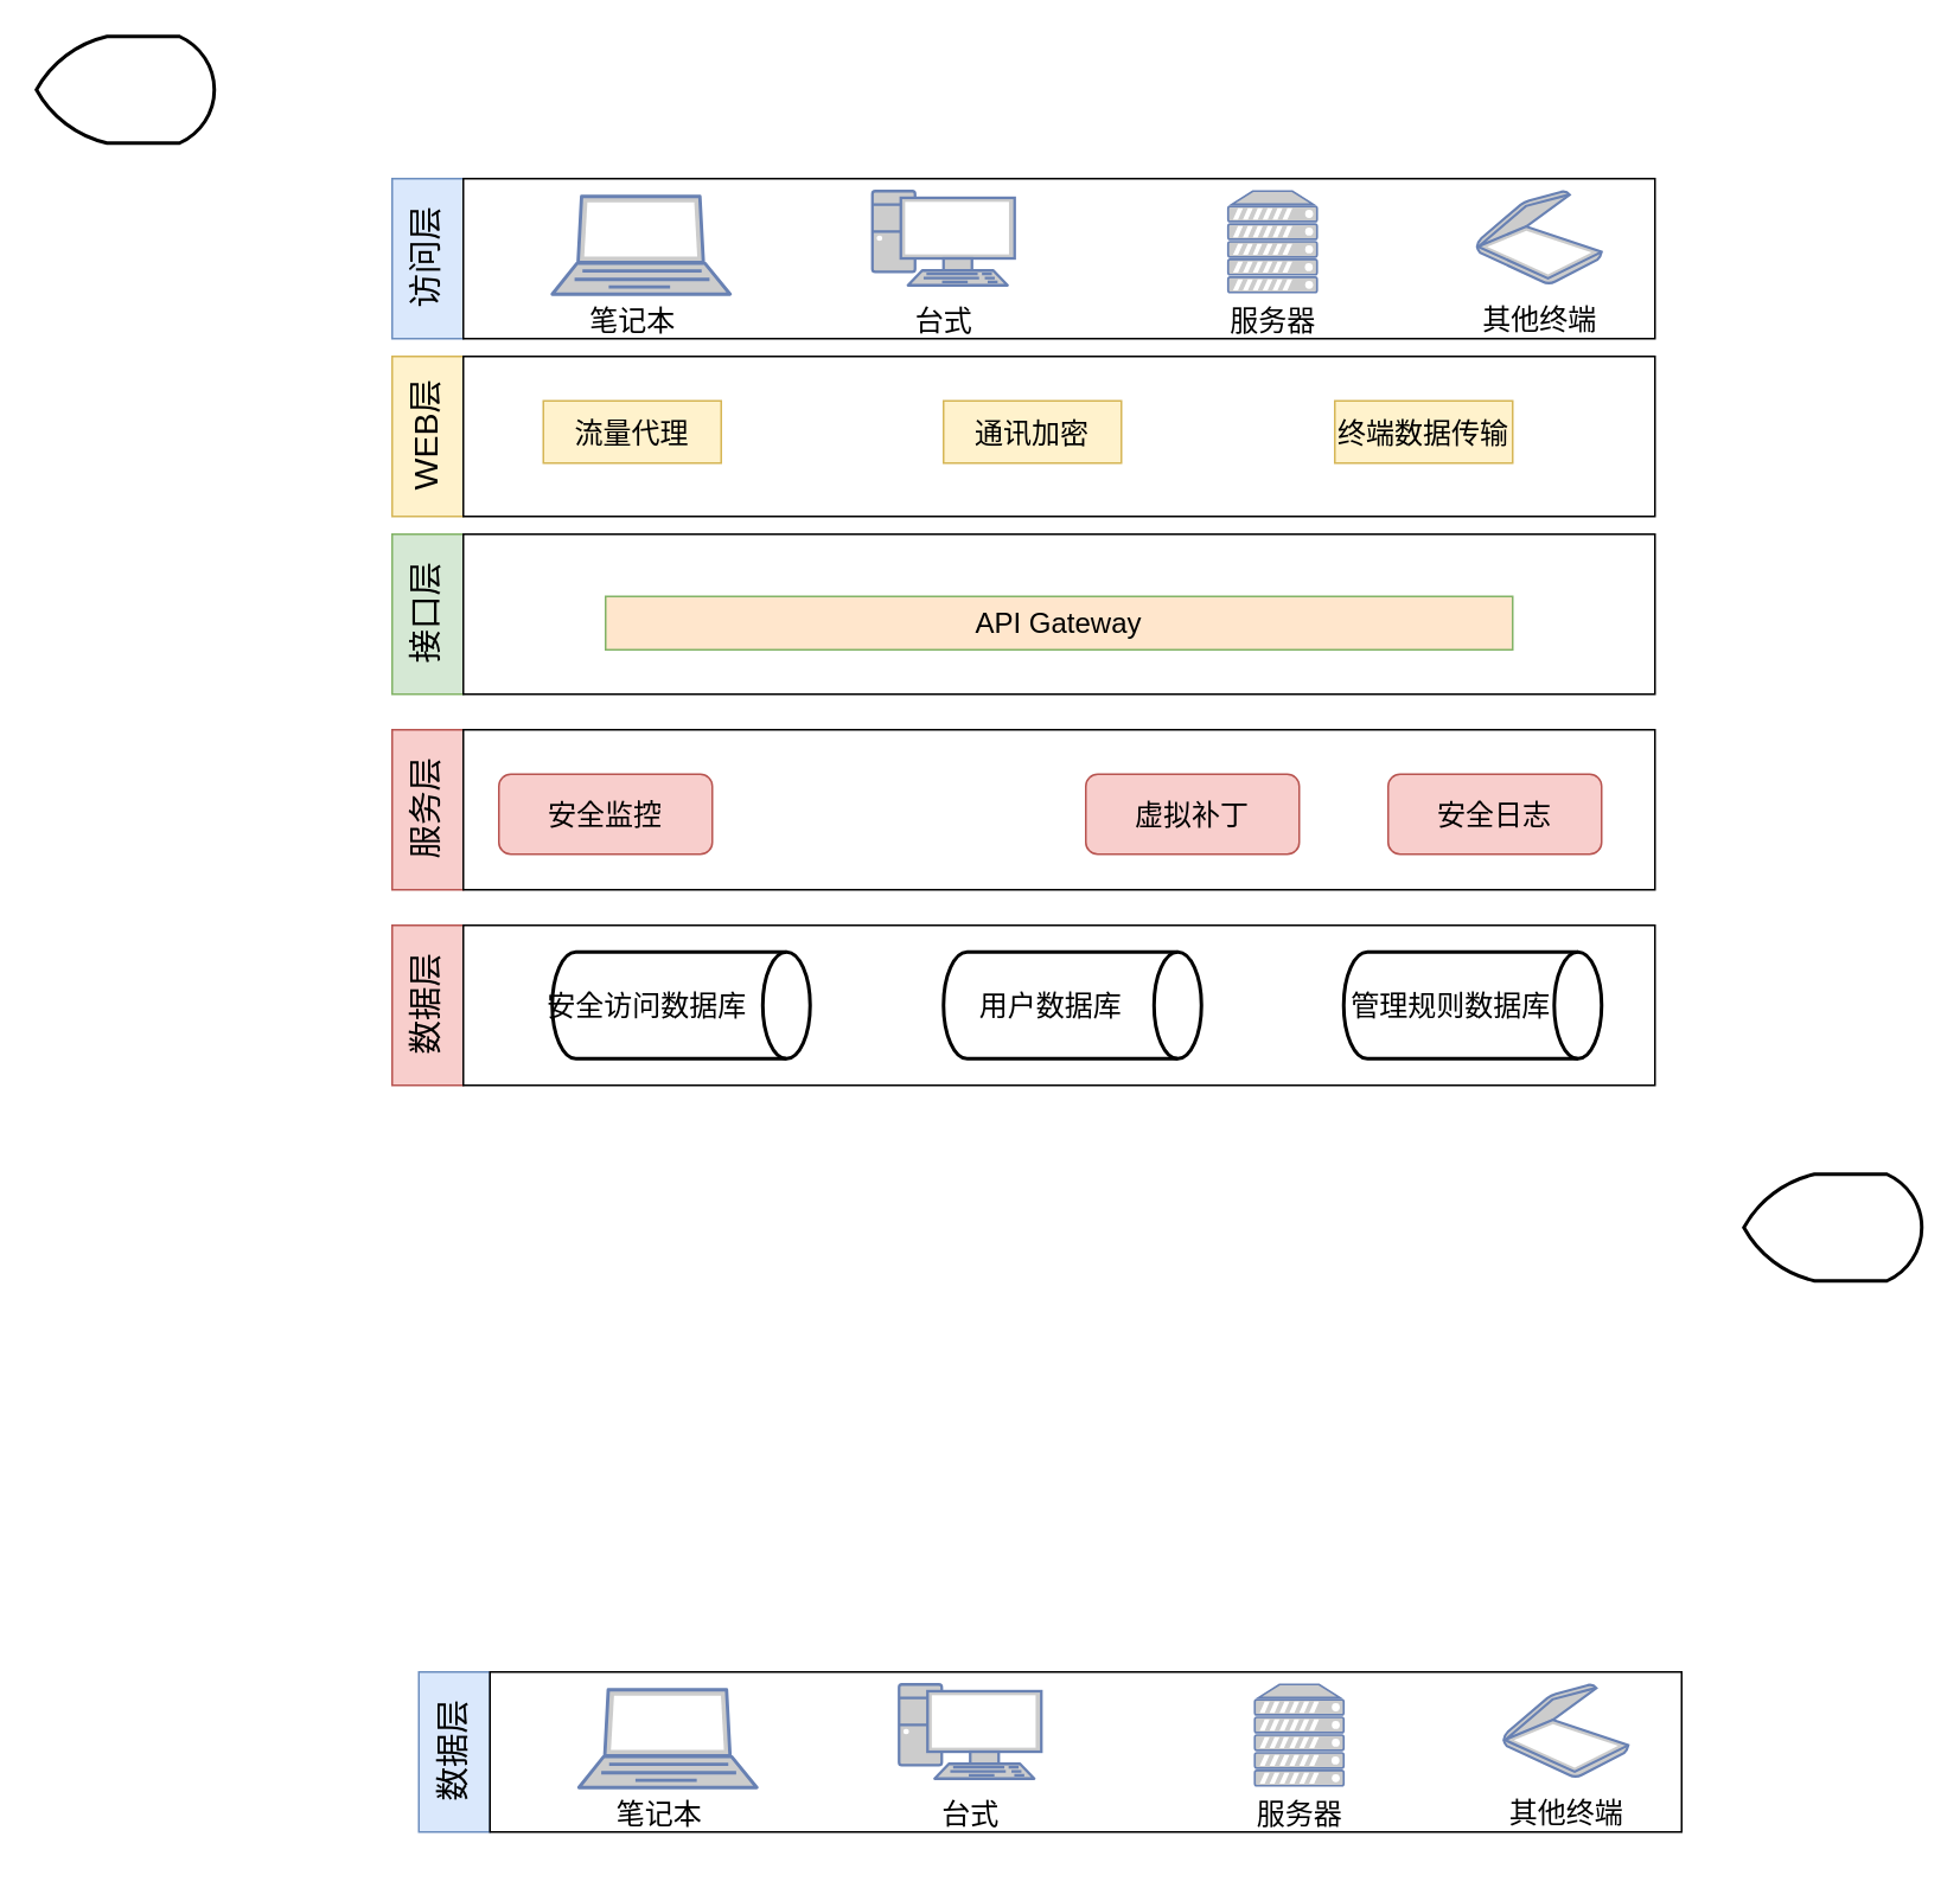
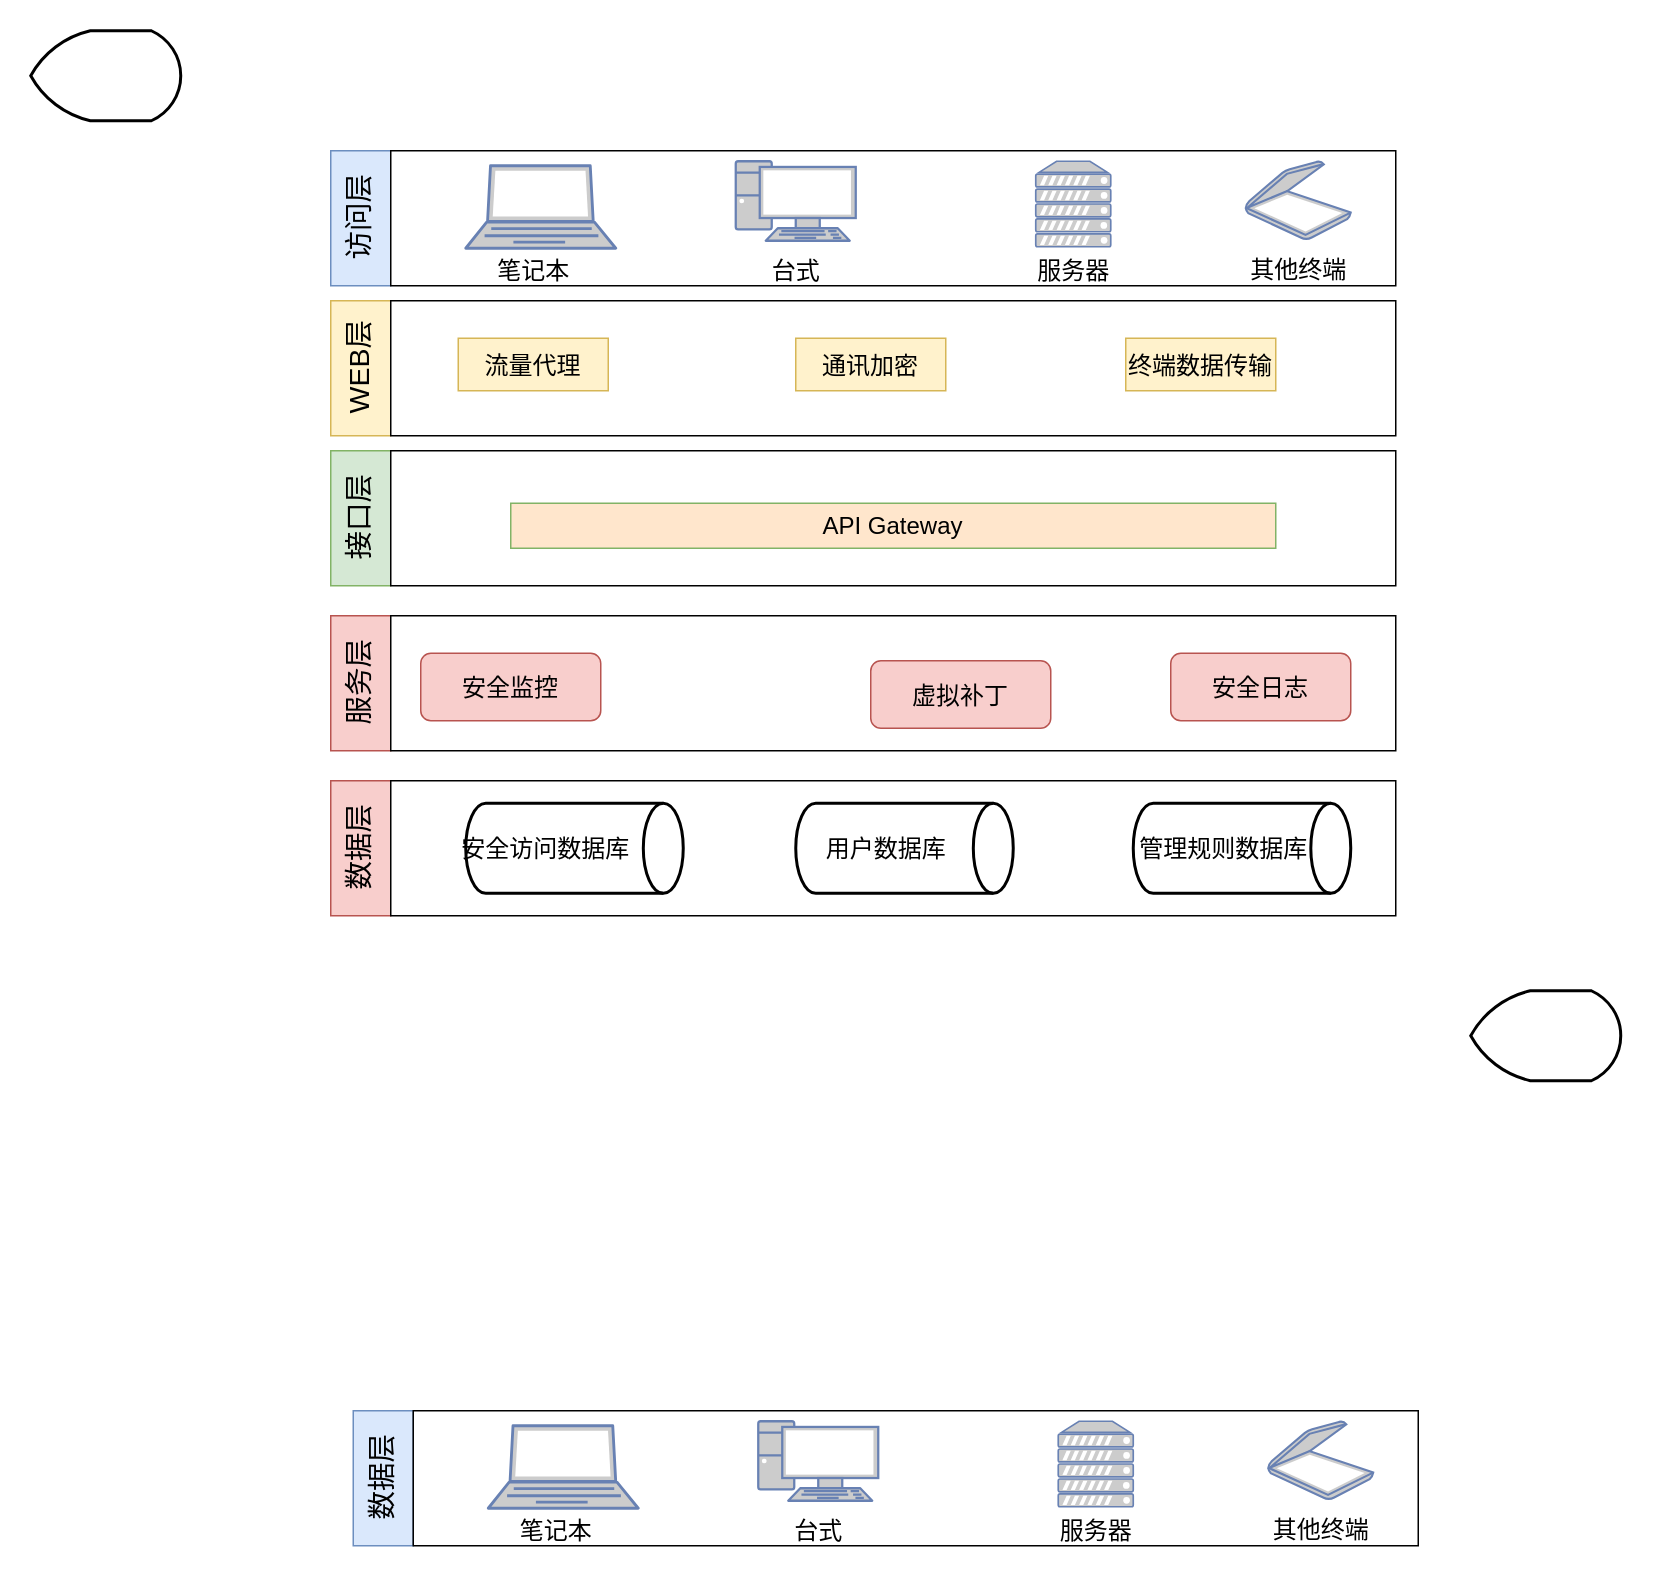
  <mxCell id="0" />
  <mxCell id="1" parent="0" />
  <mxCell id="2" value="" style="rounded=0;whiteSpace=wrap;html=1;fillColor=#dae8fc;strokeColor=#6c8ebf;" vertex="1" parent="1"><mxGeometry x="220" y="100" width="40" height="90" as="geometry" /></mxCell>
  <mxCell id="3" value="" style="rounded=0;whiteSpace=wrap;html=1;" vertex="1" parent="1"><mxGeometry x="260" y="100" width="670" height="90" as="geometry" /></mxCell>
  <mxCell id="4" value="&lt;font style=&quot;font-size: 19px;&quot;&gt;访问层&lt;/font&gt;" style="text;html=1;align=center;verticalAlign=middle;resizable=0;points=[];autosize=1;strokeColor=none;fillColor=none;rotation=-90;" vertex="1" parent="1"><mxGeometry x="200" y="125" width="80" height="40" as="geometry" /></mxCell>
  <mxCell id="5" value="" style="fontColor=#0066CC;verticalAlign=top;verticalLabelPosition=bottom;labelPosition=center;align=center;html=1;outlineConnect=0;fillColor=#CCCCCC;strokeColor=#6881B3;gradientColor=none;gradientDirection=north;strokeWidth=2;shape=mxgraph.networks.laptop;fontSize=19;" vertex="1" parent="1"><mxGeometry x="310" y="110" width="100" height="55" as="geometry" /></mxCell>
  <mxCell id="6" value="&lt;font style=&quot;font-size: 16px;&quot;&gt;笔记本&lt;/font&gt;" style="text;html=1;align=center;verticalAlign=middle;resizable=0;points=[];autosize=1;strokeColor=none;fillColor=none;fontSize=19;" vertex="1" parent="1"><mxGeometry x="320" y="160" width="70" height="40" as="geometry" /></mxCell>
  <mxCell id="7" value="" style="fontColor=#0066CC;verticalAlign=top;verticalLabelPosition=bottom;labelPosition=center;align=center;html=1;outlineConnect=0;fillColor=#CCCCCC;strokeColor=#6881B3;gradientColor=none;gradientDirection=north;strokeWidth=2;shape=mxgraph.networks.pc;fontSize=16;" vertex="1" parent="1"><mxGeometry x="490" y="107" width="80" height="53" as="geometry" /></mxCell>
  <mxCell id="8" value="&lt;font style=&quot;font-size: 16px;&quot;&gt;台式&lt;/font&gt;" style="text;html=1;align=center;verticalAlign=middle;resizable=0;points=[];autosize=1;strokeColor=none;fillColor=none;fontSize=19;" vertex="1" parent="1"><mxGeometry x="500" y="160" width="60" height="40" as="geometry" /></mxCell>
  <mxCell id="9" value="" style="fontColor=#0066CC;verticalAlign=top;verticalLabelPosition=bottom;labelPosition=center;align=center;html=1;outlineConnect=0;fillColor=#CCCCCC;strokeColor=#6881B3;gradientColor=none;gradientDirection=north;strokeWidth=2;shape=mxgraph.networks.server;fontSize=16;" vertex="1" parent="1"><mxGeometry x="690" y="107" width="50" height="57" as="geometry" /></mxCell>
  <mxCell id="10" value="&lt;font style=&quot;font-size: 16px;&quot;&gt;服务器&lt;/font&gt;" style="text;html=1;align=center;verticalAlign=middle;resizable=0;points=[];autosize=1;strokeColor=none;fillColor=none;fontSize=19;" vertex="1" parent="1"><mxGeometry x="680" y="160" width="70" height="40" as="geometry" /></mxCell>
  <mxCell id="11" value="" style="fontColor=#0066CC;verticalAlign=top;verticalLabelPosition=bottom;labelPosition=center;align=center;html=1;outlineConnect=0;fillColor=#CCCCCC;strokeColor=#6881B3;gradientColor=none;gradientDirection=north;strokeWidth=2;shape=mxgraph.networks.scanner;fontSize=16;" vertex="1" parent="1"><mxGeometry x="830" y="107" width="70" height="52" as="geometry" /></mxCell>
  <mxCell id="12" value="&lt;font style=&quot;font-size: 16px;&quot;&gt;其他终端&lt;/font&gt;" style="text;html=1;align=center;verticalAlign=middle;resizable=0;points=[];autosize=1;strokeColor=none;fillColor=none;fontSize=19;" vertex="1" parent="1"><mxGeometry x="820" y="159" width="90" height="40" as="geometry" /></mxCell>
  <mxCell id="13" value="" style="rounded=0;whiteSpace=wrap;html=1;fillColor=#fff2cc;strokeColor=#d6b656;" vertex="1" parent="1"><mxGeometry x="220" y="200" width="40" height="90" as="geometry" /></mxCell>
  <mxCell id="14" value="" style="rounded=0;whiteSpace=wrap;html=1;" vertex="1" parent="1"><mxGeometry x="260" y="200" width="670" height="90" as="geometry" /></mxCell>
  <mxCell id="15" value="&lt;font style=&quot;font-size: 19px;&quot;&gt;WEB层&lt;/font&gt;" style="text;html=1;align=center;verticalAlign=middle;resizable=0;points=[];autosize=1;strokeColor=none;fillColor=none;rotation=-90;" vertex="1" parent="1"><mxGeometry x="195" y="225" width="90" height="40" as="geometry" /></mxCell>
  <mxCell id="16" value="" style="rounded=0;whiteSpace=wrap;html=1;fillColor=#d5e8d4;strokeColor=#82b366;" vertex="1" parent="1"><mxGeometry x="220" y="300" width="40" height="90" as="geometry" /></mxCell>
  <mxCell id="17" value="" style="rounded=0;whiteSpace=wrap;html=1;" vertex="1" parent="1"><mxGeometry x="260" y="300" width="670" height="90" as="geometry" /></mxCell>
  <mxCell id="18" value="&lt;font style=&quot;font-size: 19px;&quot;&gt;接口层&lt;/font&gt;" style="text;html=1;align=center;verticalAlign=middle;resizable=0;points=[];autosize=1;strokeColor=none;fillColor=none;rotation=-90;" vertex="1" parent="1"><mxGeometry x="200" y="325" width="80" height="40" as="geometry" /></mxCell>
  <mxCell id="19" value="" style="rounded=0;whiteSpace=wrap;html=1;fillColor=#f8cecc;strokeColor=#b85450;" vertex="1" parent="1"><mxGeometry x="220" y="410" width="40" height="90" as="geometry" /></mxCell>
  <mxCell id="20" value="" style="rounded=0;whiteSpace=wrap;html=1;" vertex="1" parent="1"><mxGeometry x="260" y="410" width="670" height="90" as="geometry" /></mxCell>
  <mxCell id="21" value="&lt;font style=&quot;font-size: 19px;&quot;&gt;服务层&lt;/font&gt;" style="text;html=1;align=center;verticalAlign=middle;resizable=0;points=[];autosize=1;strokeColor=none;fillColor=none;rotation=-90;" vertex="1" parent="1"><mxGeometry x="200" y="435" width="80" height="40" as="geometry" /></mxCell>
  <mxCell id="22" value="" style="rounded=0;whiteSpace=wrap;html=1;fillColor=#dae8fc;strokeColor=#6c8ebf;" vertex="1" parent="1"><mxGeometry x="235" y="940" width="40" height="90" as="geometry" /></mxCell>
  <mxCell id="23" value="" style="rounded=0;whiteSpace=wrap;html=1;" vertex="1" parent="1"><mxGeometry x="275" y="940" width="670" height="90" as="geometry" /></mxCell>
  <mxCell id="24" value="&lt;span style=&quot;font-size: 19px;&quot;&gt;数据层&lt;/span&gt;" style="text;html=1;align=center;verticalAlign=middle;resizable=0;points=[];autosize=1;strokeColor=none;fillColor=none;rotation=-90;" vertex="1" parent="1"><mxGeometry x="215" y="965" width="80" height="40" as="geometry" /></mxCell>
  <mxCell id="25" value="" style="fontColor=#0066CC;verticalAlign=top;verticalLabelPosition=bottom;labelPosition=center;align=center;html=1;outlineConnect=0;fillColor=#CCCCCC;strokeColor=#6881B3;gradientColor=none;gradientDirection=north;strokeWidth=2;shape=mxgraph.networks.laptop;fontSize=19;" vertex="1" parent="1"><mxGeometry x="325" y="950" width="100" height="55" as="geometry" /></mxCell>
  <mxCell id="26" value="&lt;font style=&quot;font-size: 16px;&quot;&gt;笔记本&lt;/font&gt;" style="text;html=1;align=center;verticalAlign=middle;resizable=0;points=[];autosize=1;strokeColor=none;fillColor=none;fontSize=19;" vertex="1" parent="1"><mxGeometry x="335" y="1000" width="70" height="40" as="geometry" /></mxCell>
  <mxCell id="27" value="" style="fontColor=#0066CC;verticalAlign=top;verticalLabelPosition=bottom;labelPosition=center;align=center;html=1;outlineConnect=0;fillColor=#CCCCCC;strokeColor=#6881B3;gradientColor=none;gradientDirection=north;strokeWidth=2;shape=mxgraph.networks.pc;fontSize=16;" vertex="1" parent="1"><mxGeometry x="505" y="947" width="80" height="53" as="geometry" /></mxCell>
  <mxCell id="28" value="&lt;font style=&quot;font-size: 16px;&quot;&gt;台式&lt;/font&gt;" style="text;html=1;align=center;verticalAlign=middle;resizable=0;points=[];autosize=1;strokeColor=none;fillColor=none;fontSize=19;" vertex="1" parent="1"><mxGeometry x="515" y="1000" width="60" height="40" as="geometry" /></mxCell>
  <mxCell id="29" value="" style="fontColor=#0066CC;verticalAlign=top;verticalLabelPosition=bottom;labelPosition=center;align=center;html=1;outlineConnect=0;fillColor=#CCCCCC;strokeColor=#6881B3;gradientColor=none;gradientDirection=north;strokeWidth=2;shape=mxgraph.networks.server;fontSize=16;" vertex="1" parent="1"><mxGeometry x="705" y="947" width="50" height="57" as="geometry" /></mxCell>
  <mxCell id="30" value="&lt;font style=&quot;font-size: 16px;&quot;&gt;服务器&lt;/font&gt;" style="text;html=1;align=center;verticalAlign=middle;resizable=0;points=[];autosize=1;strokeColor=none;fillColor=none;fontSize=19;" vertex="1" parent="1"><mxGeometry x="695" y="1000" width="70" height="40" as="geometry" /></mxCell>
  <mxCell id="31" value="" style="fontColor=#0066CC;verticalAlign=top;verticalLabelPosition=bottom;labelPosition=center;align=center;html=1;outlineConnect=0;fillColor=#CCCCCC;strokeColor=#6881B3;gradientColor=none;gradientDirection=north;strokeWidth=2;shape=mxgraph.networks.scanner;fontSize=16;" vertex="1" parent="1"><mxGeometry x="845" y="947" width="70" height="52" as="geometry" /></mxCell>
  <mxCell id="32" value="&lt;font style=&quot;font-size: 16px;&quot;&gt;其他终端&lt;/font&gt;" style="text;html=1;align=center;verticalAlign=middle;resizable=0;points=[];autosize=1;strokeColor=none;fillColor=none;fontSize=19;" vertex="1" parent="1"><mxGeometry x="835" y="999" width="90" height="40" as="geometry" /></mxCell>
  <mxCell id="33" value="流量代理" style="rounded=0;whiteSpace=wrap;html=1;fontSize=16;fillColor=#fff2cc;strokeColor=#d6b656;" vertex="1" parent="1"><mxGeometry x="305" y="225" width="100" height="35" as="geometry" /></mxCell>
  <mxCell id="34" value="通讯加密" style="rounded=0;whiteSpace=wrap;html=1;fontSize=16;fillColor=#fff2cc;strokeColor=#d6b656;" vertex="1" parent="1"><mxGeometry x="530" y="225" width="100" height="35" as="geometry" /></mxCell>
  <mxCell id="35" value="终端数据传输" style="rounded=0;whiteSpace=wrap;html=1;fontSize=16;fillColor=#fff2cc;strokeColor=#d6b656;" vertex="1" parent="1"><mxGeometry x="750" y="225" width="100" height="35" as="geometry" /></mxCell>
  <mxCell id="36" value="API Gateway" style="rounded=0;whiteSpace=wrap;html=1;fontSize=16;fillColor=#ffe6cc;strokeColor=#82b366;" vertex="1" parent="1"><mxGeometry x="340" y="335" width="510" height="30" as="geometry" /></mxCell>
  <mxCell id="37" value="安全监控" style="rounded=1;whiteSpace=wrap;html=1;fontSize=16;fillColor=#f8cecc;strokeColor=#b85450;" vertex="1" parent="1"><mxGeometry x="280" y="435" width="120" height="45" as="geometry" /></mxCell>
- <mxCell id="38" value="虚拟补丁" style="rounded=1;whiteSpace=wrap;html=1;fontSize=16;fillColor=#f8cecc;strokeColor=#b85450;" vertex="1" parent="1"><mxGeometry x="610" y="435" width="120" height="45" as="geometry" /></mxCell>
+ <mxCell id="38" value="虚拟补丁" style="rounded=1;whiteSpace=wrap;html=1;fontSize=16;fillColor=#f8cecc;strokeColor=#b85450;" vertex="1" parent="1"><mxGeometry x="580" y="440" width="120" height="45" as="geometry" /></mxCell>
  <mxCell id="39" value="安全日志" style="rounded=1;whiteSpace=wrap;html=1;fontSize=16;fillColor=#f8cecc;strokeColor=#b85450;" vertex="1" parent="1"><mxGeometry x="780" y="435" width="120" height="45" as="geometry" /></mxCell>
  <mxCell id="40" value="" style="rounded=0;whiteSpace=wrap;html=1;fillColor=#f8cecc;strokeColor=#b85450;" vertex="1" parent="1"><mxGeometry x="220" y="520" width="40" height="90" as="geometry" /></mxCell>
  <mxCell id="41" value="" style="rounded=0;whiteSpace=wrap;html=1;" vertex="1" parent="1"><mxGeometry x="260" y="520" width="670" height="90" as="geometry" /></mxCell>
  <mxCell id="42" value="&lt;font style=&quot;font-size: 19px;&quot;&gt;数据层&lt;/font&gt;" style="text;html=1;align=center;verticalAlign=middle;resizable=0;points=[];autosize=1;strokeColor=none;fillColor=none;rotation=-90;" vertex="1" parent="1"><mxGeometry x="200" y="545" width="80" height="40" as="geometry" /></mxCell>
  <mxCell id="43" value="" style="strokeWidth=2;html=1;shape=mxgraph.flowchart.direct_data;whiteSpace=wrap;fontSize=16;" vertex="1" parent="1"><mxGeometry x="310" y="535" width="145" height="60" as="geometry" /></mxCell>
  <mxCell id="44" value="&lt;span style=&quot;&quot;&gt;安全访问数据库&lt;/span&gt;" style="text;html=1;align=center;verticalAlign=middle;resizable=0;points=[];autosize=1;strokeColor=none;fillColor=none;fontSize=16;" vertex="1" parent="1"><mxGeometry x="292.5" y="550" width="140" height="30" as="geometry" /></mxCell>
  <mxCell id="45" value="" style="strokeWidth=2;html=1;shape=mxgraph.flowchart.direct_data;whiteSpace=wrap;fontSize=16;" vertex="1" parent="1"><mxGeometry x="755" y="535" width="145" height="60" as="geometry" /></mxCell>
  <mxCell id="46" value="管理规则数据库" style="text;html=1;align=center;verticalAlign=middle;resizable=0;points=[];autosize=1;strokeColor=none;fillColor=none;fontSize=16;" vertex="1" parent="1"><mxGeometry x="745" y="550" width="140" height="30" as="geometry" /></mxCell>
  <mxCell id="47" value="" style="strokeWidth=2;html=1;shape=mxgraph.flowchart.direct_data;whiteSpace=wrap;fontSize=16;" vertex="1" parent="1"><mxGeometry x="530" y="535" width="145" height="60" as="geometry" /></mxCell>
  <mxCell id="48" value="&lt;span style=&quot;&quot;&gt;用户数据库&lt;/span&gt;" style="text;html=1;align=center;verticalAlign=middle;resizable=0;points=[];autosize=1;strokeColor=none;fillColor=none;fontSize=16;" vertex="1" parent="1"><mxGeometry x="540" y="550" width="100" height="30" as="geometry" /></mxCell>
  <mxCell id="49" value="" style="strokeWidth=2;html=1;shape=mxgraph.flowchart.display;whiteSpace=wrap;fontSize=16;" vertex="1" parent="1"><mxGeometry x="20" y="20" width="100" height="60" as="geometry" /></mxCell>
  <mxCell id="50" value="" style="strokeWidth=2;html=1;shape=mxgraph.flowchart.display;whiteSpace=wrap;fontSize=16;" vertex="1" parent="1"><mxGeometry x="980" y="660" width="100" height="60" as="geometry" /></mxCell>
